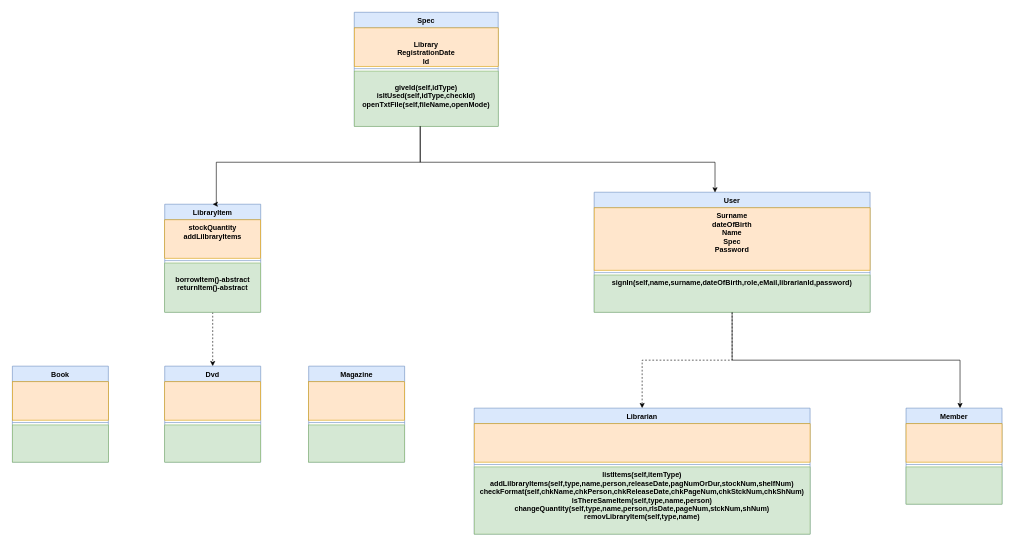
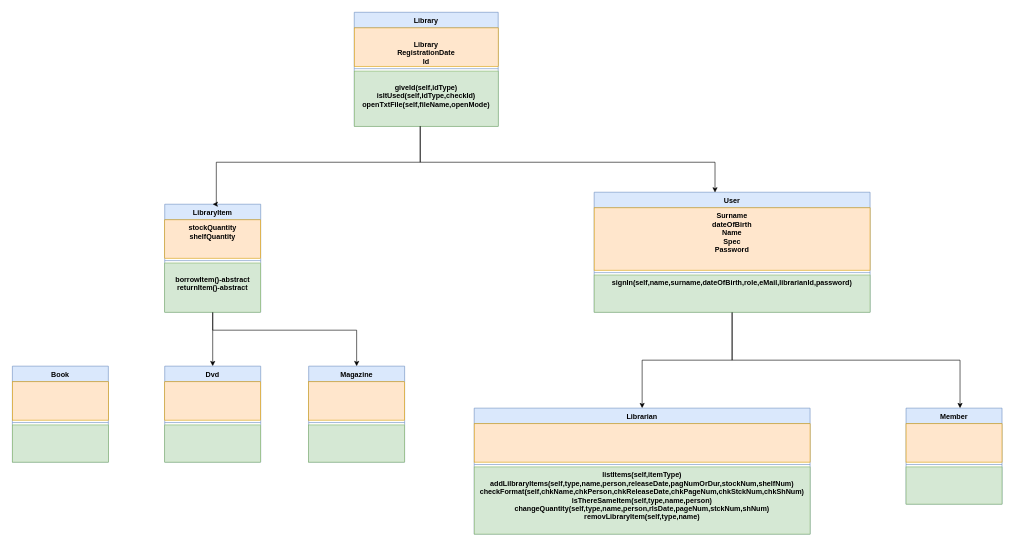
  <mxCell id="0" />
  <mxCell id="1" parent="0" />
- <mxCell id="2" value="Spec" style="swimlane;fontStyle=1;align=center;verticalAlign=top;childLayout=stackLayout;horizontal=1;startSize=26;horizontalStack=0;resizeParent=1;resizeParentMax=0;resizeLast=0;collapsible=1;marginBottom=0;rounded=0;shadow=0;glass=0;sketch=0;fillColor=#dae8fc;strokeColor=#6c8ebf;" parent="1" vertex="1"><mxGeometry x="590" y="20" width="240" height="190" as="geometry" /></mxCell>
+ <mxCell id="2" value="Library" style="swimlane;fontStyle=1;align=center;verticalAlign=top;childLayout=stackLayout;horizontal=1;startSize=26;horizontalStack=0;resizeParent=1;resizeParentMax=0;resizeLast=0;collapsible=1;marginBottom=0;rounded=0;shadow=0;glass=0;sketch=0;fillColor=#dae8fc;strokeColor=#6c8ebf;" parent="1" vertex="1"><mxGeometry x="590" y="20" width="240" height="190" as="geometry" /></mxCell>
  <mxCell id="3" value="&#10;Library&#10;RegistrationDate&#10;Id" style="text;strokeColor=#d79b00;fillColor=#ffe6cc;align=center;verticalAlign=top;spacingLeft=4;spacingRight=4;overflow=hidden;rotatable=0;points=[[0,0.5],[1,0.5]];portConstraint=eastwest;rounded=0;shadow=0;glass=0;sketch=0;fontStyle=1" parent="2" vertex="1"><mxGeometry y="26" width="240" height="64" as="geometry" /></mxCell>
  <mxCell id="4" value="" style="line;strokeWidth=1;fillColor=none;align=left;verticalAlign=middle;spacingTop=-1;spacingLeft=3;spacingRight=3;rotatable=0;labelPosition=right;points=[];portConstraint=eastwest;strokeColor=inherit;rounded=0;shadow=0;glass=0;sketch=0;" parent="2" vertex="1"><mxGeometry y="90" width="240" height="8" as="geometry" /></mxCell>
  <mxCell id="5" value="&#10;giveId(self,idType)&#10;isItUsed(self,idType,checkId)&#10;openTxtFile(self,fileName,openMode)" style="text;strokeColor=#82b366;fillColor=#d5e8d4;align=center;verticalAlign=top;spacingLeft=4;spacingRight=4;overflow=hidden;rotatable=0;points=[[0,0.5],[1,0.5]];portConstraint=eastwest;rounded=0;shadow=0;glass=0;sketch=0;fontStyle=1" parent="2" vertex="1"><mxGeometry y="98" width="240" height="92" as="geometry" /></mxCell>
- <mxCell id="6" style="edgeStyle=orthogonalEdgeStyle;rounded=0;orthogonalLoop=1;jettySize=auto;html=1;exitX=0.5;exitY=1;exitDx=0;exitDy=0;dashed=1;" parent="1" source="7" target="28" edge="1"><mxGeometry relative="1" as="geometry" /></mxCell>
+ <mxCell id="6" style="edgeStyle=orthogonalEdgeStyle;rounded=0;orthogonalLoop=1;jettySize=auto;html=1;exitX=0.5;exitY=1;exitDx=0;exitDy=0;" parent="1" source="7" target="28" edge="1"><mxGeometry relative="1" as="geometry" /></mxCell>
  <mxCell id="7" value="LibraryItem" style="swimlane;fontStyle=1;align=center;verticalAlign=top;childLayout=stackLayout;horizontal=1;startSize=26;horizontalStack=0;resizeParent=1;resizeParentMax=0;resizeLast=0;collapsible=1;marginBottom=0;rounded=0;shadow=0;glass=0;sketch=0;fillColor=#dae8fc;strokeColor=#6c8ebf;" parent="1" vertex="1"><mxGeometry x="274" y="340" width="160" height="180" as="geometry" /></mxCell>
- <mxCell id="8" value="stockQuantity&#10;addLilbraryItems" style="text;strokeColor=#d79b00;fillColor=#ffe6cc;align=center;verticalAlign=top;spacingLeft=4;spacingRight=4;overflow=hidden;rotatable=0;points=[[0,0.5],[1,0.5]];portConstraint=eastwest;rounded=0;shadow=0;glass=0;sketch=0;fontStyle=1" parent="7" vertex="1"><mxGeometry y="26" width="160" height="64" as="geometry" /></mxCell>
+ <mxCell id="8" value="stockQuantity&#10;shelfQuantity" style="text;strokeColor=#d79b00;fillColor=#ffe6cc;align=center;verticalAlign=top;spacingLeft=4;spacingRight=4;overflow=hidden;rotatable=0;points=[[0,0.5],[1,0.5]];portConstraint=eastwest;rounded=0;shadow=0;glass=0;sketch=0;fontStyle=1" parent="7" vertex="1"><mxGeometry y="26" width="160" height="64" as="geometry" /></mxCell>
  <mxCell id="9" value="" style="line;strokeWidth=1;fillColor=none;align=left;verticalAlign=middle;spacingTop=-1;spacingLeft=3;spacingRight=3;rotatable=0;labelPosition=right;points=[];portConstraint=eastwest;strokeColor=inherit;rounded=0;shadow=0;glass=0;sketch=0;" parent="7" vertex="1"><mxGeometry y="90" width="160" height="8" as="geometry" /></mxCell>
  <mxCell id="10" value="&#10;borrowItem()-abstract&#10;returnItem()-abstract" style="text;strokeColor=#82b366;fillColor=#d5e8d4;align=center;verticalAlign=top;spacingLeft=4;spacingRight=4;overflow=hidden;rotatable=0;points=[[0,0.5],[1,0.5]];portConstraint=eastwest;rounded=0;shadow=0;glass=0;sketch=0;fontStyle=1" parent="7" vertex="1"><mxGeometry y="98" width="160" height="82" as="geometry" /></mxCell>
- <mxCell id="11" style="edgeStyle=orthogonalEdgeStyle;rounded=0;orthogonalLoop=1;jettySize=auto;html=1;exitX=0.5;exitY=1;exitDx=0;exitDy=0;dashed=1;" edge="1" parent="1" source="12" target="16"><mxGeometry relative="1" as="geometry" /></mxCell>
+ <mxCell id="11" style="edgeStyle=orthogonalEdgeStyle;rounded=0;orthogonalLoop=1;jettySize=auto;html=1;exitX=0.5;exitY=1;exitDx=0;exitDy=0;" edge="1" parent="1" source="12" target="16"><mxGeometry relative="1" as="geometry" /></mxCell>
  <mxCell id="12" value="User" style="swimlane;fontStyle=1;align=center;verticalAlign=top;childLayout=stackLayout;horizontal=1;startSize=26;horizontalStack=0;resizeParent=1;resizeParentMax=0;resizeLast=0;collapsible=1;marginBottom=0;rounded=0;shadow=0;glass=0;sketch=0;fillColor=#dae8fc;strokeColor=#6c8ebf;" parent="1" vertex="1"><mxGeometry x="990" y="320" width="460" height="200" as="geometry" /></mxCell>
  <mxCell id="13" value="Surname&#10;dateOfBirth&#10;Name&#10;Spec&#10;Password" style="text;fillColor=#ffe6cc;align=center;verticalAlign=top;spacingLeft=4;spacingRight=4;overflow=hidden;rotatable=0;points=[[0,0.5],[1,0.5]];portConstraint=eastwest;rounded=0;shadow=0;glass=0;sketch=0;fontStyle=1;strokeColor=#d79b00;fontSize=12;" parent="12" vertex="1"><mxGeometry y="26" width="460" height="104" as="geometry" /></mxCell>
  <mxCell id="14" value="" style="line;strokeWidth=1;fillColor=none;align=left;verticalAlign=middle;spacingTop=-1;spacingLeft=3;spacingRight=3;rotatable=0;labelPosition=right;points=[];portConstraint=eastwest;strokeColor=inherit;rounded=0;shadow=0;glass=0;sketch=0;" parent="12" vertex="1"><mxGeometry y="130" width="460" height="8" as="geometry" /></mxCell>
  <mxCell id="15" value="signIn(self,name,surname,dateOfBirth,role,eMail,librarianId,password)" style="text;strokeColor=#82b366;fillColor=#d5e8d4;align=center;verticalAlign=top;spacingLeft=4;spacingRight=4;overflow=hidden;rotatable=0;points=[[0,0.5],[1,0.5]];portConstraint=eastwest;rounded=0;shadow=0;glass=0;sketch=0;fontStyle=1;" parent="12" vertex="1"><mxGeometry y="138" width="460" height="62" as="geometry" /></mxCell>
  <mxCell id="16" value="Librarian" style="swimlane;fontStyle=1;align=center;verticalAlign=top;childLayout=stackLayout;horizontal=1;startSize=26;horizontalStack=0;resizeParent=1;resizeParentMax=0;resizeLast=0;collapsible=1;marginBottom=0;rounded=0;shadow=0;glass=0;sketch=0;fillColor=#dae8fc;strokeColor=#6c8ebf;" parent="1" vertex="1"><mxGeometry x="790" y="680" width="560" height="210" as="geometry" /></mxCell>
  <mxCell id="17" value="" style="text;strokeColor=#d79b00;fillColor=#ffe6cc;align=center;verticalAlign=top;spacingLeft=4;spacingRight=4;overflow=hidden;rotatable=0;points=[[0,0.5],[1,0.5]];portConstraint=eastwest;rounded=0;shadow=0;glass=0;sketch=0;fontStyle=1" parent="16" vertex="1"><mxGeometry y="26" width="560" height="64" as="geometry" /></mxCell>
  <mxCell id="18" value="" style="line;strokeWidth=1;fillColor=none;align=left;verticalAlign=middle;spacingTop=-1;spacingLeft=3;spacingRight=3;rotatable=0;labelPosition=right;points=[];portConstraint=eastwest;strokeColor=inherit;rounded=0;shadow=0;glass=0;sketch=0;" parent="16" vertex="1"><mxGeometry y="90" width="560" height="8" as="geometry" /></mxCell>
  <mxCell id="19" value="listItems(self,itemType)&#10;addLilbraryItems(self,type,name,person,releaseDate,pagNumOrDur,stockNum,shelfNum)&#10;checkFormat(self,chkName,chkPerson,chkReleaseDate,chkPageNum,chkStckNum,chkShNum)&#10;isThereSameItem(self,type,name,person)&#10;changeQuantity(self,type,name,person,rlsDate,pageNum,stckNum,shNum)&#10;removLibraryItem(self,type,name)" style="text;strokeColor=#82b366;fillColor=#d5e8d4;align=center;verticalAlign=top;spacingLeft=4;spacingRight=4;overflow=hidden;rotatable=0;points=[[0,0.5],[1,0.5]];portConstraint=eastwest;rounded=0;shadow=0;glass=0;sketch=0;fontStyle=1" parent="16" vertex="1"><mxGeometry y="98" width="560" height="112" as="geometry" /></mxCell>
  <mxCell id="20" value="Member" style="swimlane;fontStyle=1;align=center;verticalAlign=top;childLayout=stackLayout;horizontal=1;startSize=26;horizontalStack=0;resizeParent=1;resizeParentMax=0;resizeLast=0;collapsible=1;marginBottom=0;rounded=0;shadow=0;glass=0;sketch=0;fillColor=#dae8fc;strokeColor=#6c8ebf;" parent="1" vertex="1"><mxGeometry x="1510" y="680" width="160" height="160" as="geometry" /></mxCell>
  <mxCell id="21" value="" style="text;strokeColor=#d79b00;fillColor=#ffe6cc;align=center;verticalAlign=top;spacingLeft=4;spacingRight=4;overflow=hidden;rotatable=0;points=[[0,0.5],[1,0.5]];portConstraint=eastwest;rounded=0;shadow=0;glass=0;sketch=0;fontStyle=1" parent="20" vertex="1"><mxGeometry y="26" width="160" height="64" as="geometry" /></mxCell>
  <mxCell id="22" value="" style="line;strokeWidth=1;fillColor=none;align=left;verticalAlign=middle;spacingTop=-1;spacingLeft=3;spacingRight=3;rotatable=0;labelPosition=right;points=[];portConstraint=eastwest;strokeColor=inherit;rounded=0;shadow=0;glass=0;sketch=0;" parent="20" vertex="1"><mxGeometry y="90" width="160" height="8" as="geometry" /></mxCell>
  <mxCell id="23" value="" style="text;strokeColor=#82b366;fillColor=#d5e8d4;align=center;verticalAlign=top;spacingLeft=4;spacingRight=4;overflow=hidden;rotatable=0;points=[[0,0.5],[1,0.5]];portConstraint=eastwest;rounded=0;shadow=0;glass=0;sketch=0;fontStyle=1" parent="20" vertex="1"><mxGeometry y="98" width="160" height="62" as="geometry" /></mxCell>
  <mxCell id="24" value="Book" style="swimlane;fontStyle=1;align=center;verticalAlign=top;childLayout=stackLayout;horizontal=1;startSize=26;horizontalStack=0;resizeParent=1;resizeParentMax=0;resizeLast=0;collapsible=1;marginBottom=0;rounded=0;shadow=0;glass=0;sketch=0;fillColor=#dae8fc;strokeColor=#6c8ebf;" parent="1" vertex="1"><mxGeometry y="610" width="160" height="160" as="geometry" x="20" /></mxCell>
  <mxCell id="25" value="" style="text;strokeColor=#d79b00;fillColor=#ffe6cc;align=center;verticalAlign=top;spacingLeft=4;spacingRight=4;overflow=hidden;rotatable=0;points=[[0,0.5],[1,0.5]];portConstraint=eastwest;rounded=0;shadow=0;glass=0;sketch=0;fontStyle=1" parent="24" vertex="1"><mxGeometry y="26" width="160" height="64" as="geometry" /></mxCell>
  <mxCell id="26" value="" style="line;strokeWidth=1;fillColor=none;align=left;verticalAlign=middle;spacingTop=-1;spacingLeft=3;spacingRight=3;rotatable=0;labelPosition=right;points=[];portConstraint=eastwest;strokeColor=inherit;rounded=0;shadow=0;glass=0;sketch=0;" parent="24" vertex="1"><mxGeometry y="90" width="160" height="8" as="geometry" /></mxCell>
  <mxCell id="27" value="" style="text;strokeColor=#82b366;fillColor=#d5e8d4;align=center;verticalAlign=top;spacingLeft=4;spacingRight=4;overflow=hidden;rotatable=0;points=[[0,0.5],[1,0.5]];portConstraint=eastwest;rounded=0;shadow=0;glass=0;sketch=0;fontStyle=1" parent="24" vertex="1"><mxGeometry y="98" width="160" height="62" as="geometry" /></mxCell>
  <mxCell id="28" value="Dvd" style="swimlane;fontStyle=1;align=center;verticalAlign=top;childLayout=stackLayout;horizontal=1;startSize=26;horizontalStack=0;resizeParent=1;resizeParentMax=0;resizeLast=0;collapsible=1;marginBottom=0;rounded=0;shadow=0;glass=0;sketch=0;fillColor=#dae8fc;strokeColor=#6c8ebf;" parent="1" vertex="1"><mxGeometry x="274" y="610" width="160" height="160" as="geometry" /></mxCell>
  <mxCell id="29" value="" style="text;strokeColor=#d79b00;fillColor=#ffe6cc;align=center;verticalAlign=top;spacingLeft=4;spacingRight=4;overflow=hidden;rotatable=0;points=[[0,0.5],[1,0.5]];portConstraint=eastwest;rounded=0;shadow=0;glass=0;sketch=0;fontStyle=1" parent="28" vertex="1"><mxGeometry y="26" width="160" height="64" as="geometry" /></mxCell>
  <mxCell id="30" value="" style="line;strokeWidth=1;fillColor=none;align=left;verticalAlign=middle;spacingTop=-1;spacingLeft=3;spacingRight=3;rotatable=0;labelPosition=right;points=[];portConstraint=eastwest;strokeColor=inherit;rounded=0;shadow=0;glass=0;sketch=0;" parent="28" vertex="1"><mxGeometry y="90" width="160" height="8" as="geometry" /></mxCell>
  <mxCell id="31" value="" style="text;strokeColor=#82b366;fillColor=#d5e8d4;align=center;verticalAlign=top;spacingLeft=4;spacingRight=4;overflow=hidden;rotatable=0;points=[[0,0.5],[1,0.5]];portConstraint=eastwest;rounded=0;shadow=0;glass=0;sketch=0;fontStyle=1" parent="28" vertex="1"><mxGeometry y="98" width="160" height="62" as="geometry" /></mxCell>
  <mxCell id="32" value="Magazine" style="swimlane;fontStyle=1;align=center;verticalAlign=top;childLayout=stackLayout;horizontal=1;startSize=26;horizontalStack=0;resizeParent=1;resizeParentMax=0;resizeLast=0;collapsible=1;marginBottom=0;rounded=0;shadow=0;glass=0;sketch=0;fillColor=#dae8fc;strokeColor=#6c8ebf;" parent="1" vertex="1"><mxGeometry x="514" y="610" width="160" height="160" as="geometry" /></mxCell>
  <mxCell id="33" value="" style="text;strokeColor=#d79b00;fillColor=#ffe6cc;align=center;verticalAlign=top;spacingLeft=4;spacingRight=4;overflow=hidden;rotatable=0;points=[[0,0.5],[1,0.5]];portConstraint=eastwest;rounded=0;shadow=0;glass=0;sketch=0;fontStyle=1" parent="32" vertex="1"><mxGeometry y="26" width="160" height="64" as="geometry" /></mxCell>
  <mxCell id="34" value="" style="line;strokeWidth=1;fillColor=none;align=left;verticalAlign=middle;spacingTop=-1;spacingLeft=3;spacingRight=3;rotatable=0;labelPosition=right;points=[];portConstraint=eastwest;strokeColor=inherit;rounded=0;shadow=0;glass=0;sketch=0;" parent="32" vertex="1"><mxGeometry y="90" width="160" height="8" as="geometry" /></mxCell>
  <mxCell id="35" value="" style="text;strokeColor=#82b366;fillColor=#d5e8d4;align=center;verticalAlign=top;spacingLeft=4;spacingRight=4;overflow=hidden;rotatable=0;points=[[0,0.5],[1,0.5]];portConstraint=eastwest;rounded=0;shadow=0;glass=0;sketch=0;fontStyle=1" parent="32" vertex="1"><mxGeometry y="98" width="160" height="62" as="geometry" /></mxCell>
  <mxCell id="36" style="edgeStyle=orthogonalEdgeStyle;rounded=0;orthogonalLoop=1;jettySize=auto;html=1;entryX=0.438;entryY=0.002;entryDx=0;entryDy=0;entryPerimeter=0;" parent="1" source="5" target="12" edge="1"><mxGeometry relative="1" as="geometry"><Array as="points"><mxPoint x="700" y="270" /><mxPoint x="1192" y="270" /></Array></mxGeometry></mxCell>
  <mxCell id="37" style="edgeStyle=orthogonalEdgeStyle;rounded=0;orthogonalLoop=1;jettySize=auto;html=1;entryX=0.5;entryY=0;entryDx=0;entryDy=0;" parent="1" source="5" target="7" edge="1"><mxGeometry relative="1" as="geometry"><Array as="points"><mxPoint x="700" y="270" /><mxPoint x="360" y="270" /></Array></mxGeometry></mxCell>
+ <mxCell id="38" style="edgeStyle=orthogonalEdgeStyle;rounded=0;orthogonalLoop=1;jettySize=auto;html=1;" parent="1" source="10" target="32" edge="1"><mxGeometry relative="1" as="geometry"><Array as="points"><mxPoint x="354" y="550" /><mxPoint x="594" y="550" /></Array></mxGeometry></mxCell>
  <mxCell id="39" style="edgeStyle=orthogonalEdgeStyle;rounded=0;orthogonalLoop=1;jettySize=auto;html=1;" edge="1" parent="1" source="15" target="20"><mxGeometry relative="1" as="geometry"><Array as="points"><mxPoint x="1220" y="600" /><mxPoint x="1600" y="600" /></Array></mxGeometry></mxCell>
